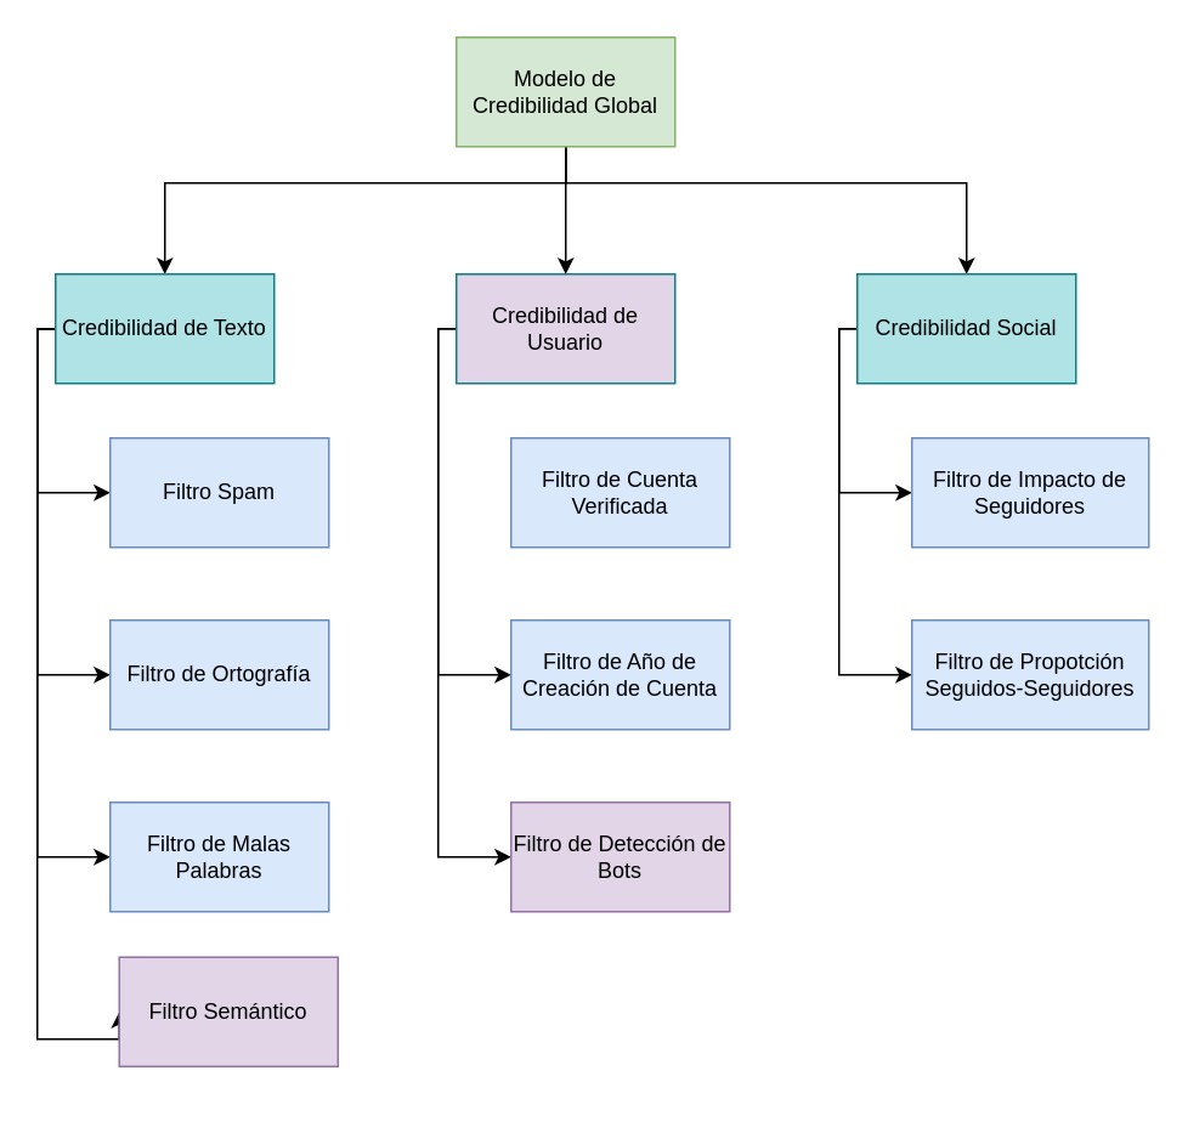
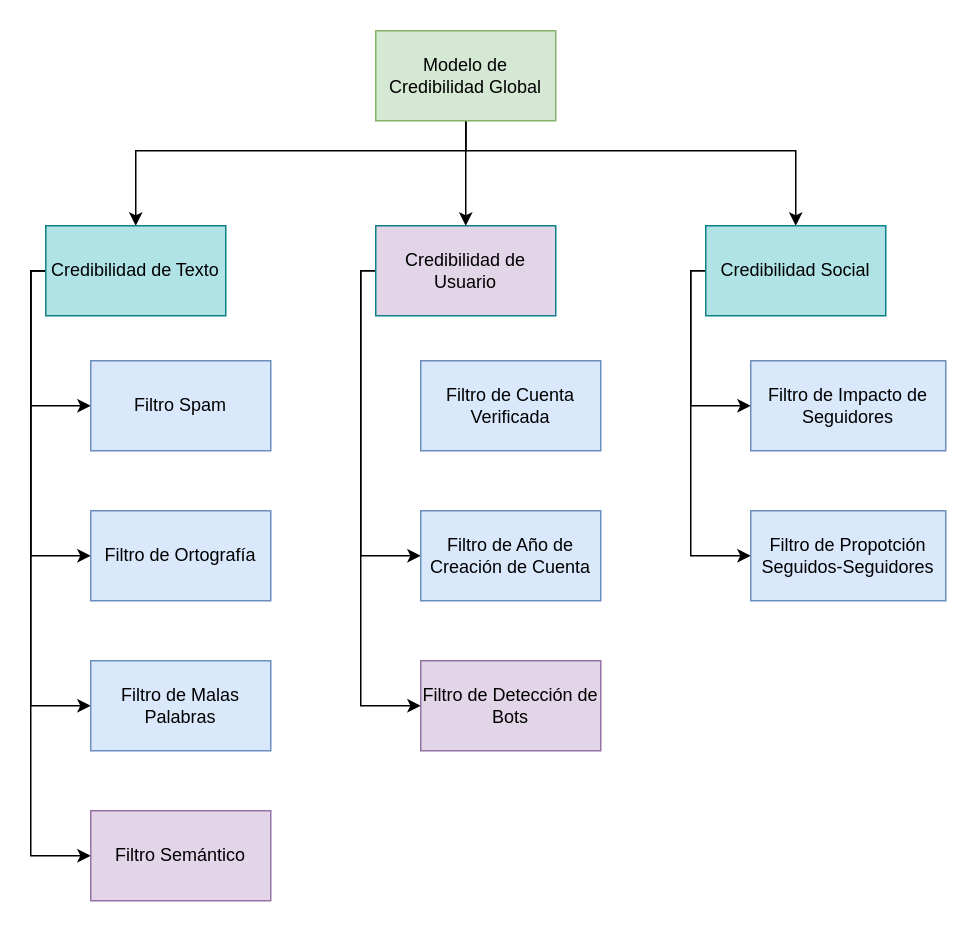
  <mxCell id="0" />
  <mxCell id="1" parent="0" />
  <mxCell id="2" style="edgeStyle=orthogonalEdgeStyle;rounded=0;orthogonalLoop=1;jettySize=auto;html=1;entryX=0;entryY=0.5;entryDx=0;entryDy=0;" edge="1" parent="1" source="4" target="22"><mxGeometry relative="1" as="geometry"><Array as="points"><mxPoint x="240" y="180" /><mxPoint x="240" y="370" /></Array></mxGeometry></mxCell>
  <mxCell id="3" style="edgeStyle=orthogonalEdgeStyle;rounded=0;orthogonalLoop=1;jettySize=auto;html=1;entryX=0;entryY=0.5;entryDx=0;entryDy=0;" edge="1" parent="1" source="4" target="23"><mxGeometry relative="1" as="geometry"><Array as="points"><mxPoint x="240" y="180" /><mxPoint x="240" y="470" /></Array></mxGeometry></mxCell>
  <mxCell id="4" value="Credibilidad de Usuario" style="rounded=0;whiteSpace=wrap;html=1;fillColor=#e1d5e7;strokeColor=#0e8088;" vertex="1" parent="1"><mxGeometry x="250" y="150" width="120" height="60" as="geometry" /></mxCell>
  <mxCell id="5" style="edgeStyle=orthogonalEdgeStyle;rounded=0;orthogonalLoop=1;jettySize=auto;html=1;entryX=0.5;entryY=0;entryDx=0;entryDy=0;" edge="1" parent="1" source="8" target="4"><mxGeometry relative="1" as="geometry" /></mxCell>
  <mxCell id="6" style="edgeStyle=orthogonalEdgeStyle;rounded=0;orthogonalLoop=1;jettySize=auto;html=1;" edge="1" parent="1" source="8" target="13"><mxGeometry relative="1" as="geometry"><Array as="points"><mxPoint x="310" y="100" /><mxPoint x="90" y="100" /></Array></mxGeometry></mxCell>
  <mxCell id="7" style="edgeStyle=orthogonalEdgeStyle;rounded=0;orthogonalLoop=1;jettySize=auto;html=1;entryX=0.5;entryY=0;entryDx=0;entryDy=0;" edge="1" parent="1" source="8" target="16"><mxGeometry relative="1" as="geometry"><Array as="points"><mxPoint x="310" y="100" /><mxPoint x="530" y="100" /></Array></mxGeometry></mxCell>
  <mxCell id="8" value="Modelo de Credibilidad Global" style="rounded=0;whiteSpace=wrap;html=1;fillColor=#d5e8d4;strokeColor=#82b366;" vertex="1" parent="1"><mxGeometry x="250" y="20" width="120" height="60" as="geometry" /></mxCell>
  <mxCell id="9" style="edgeStyle=orthogonalEdgeStyle;rounded=0;orthogonalLoop=1;jettySize=auto;html=1;entryX=0;entryY=0.5;entryDx=0;entryDy=0;" edge="1" parent="1" source="13" target="17"><mxGeometry relative="1" as="geometry"><Array as="points"><mxPoint x="20" y="180" /><mxPoint x="20" y="270" /></Array></mxGeometry></mxCell>
  <mxCell id="10" style="edgeStyle=orthogonalEdgeStyle;rounded=0;orthogonalLoop=1;jettySize=auto;html=1;entryX=0;entryY=0.5;entryDx=0;entryDy=0;" edge="1" parent="1" source="13" target="18"><mxGeometry relative="1" as="geometry"><Array as="points"><mxPoint x="20" y="180" /><mxPoint x="20" y="370" /></Array></mxGeometry></mxCell>
  <mxCell id="11" style="edgeStyle=orthogonalEdgeStyle;rounded=0;orthogonalLoop=1;jettySize=auto;html=1;entryX=0;entryY=0.5;entryDx=0;entryDy=0;" edge="1" parent="1" source="13" target="19"><mxGeometry relative="1" as="geometry"><Array as="points"><mxPoint x="20" y="180" /><mxPoint x="20" y="470" /></Array></mxGeometry></mxCell>
  <mxCell id="12" style="edgeStyle=orthogonalEdgeStyle;rounded=0;orthogonalLoop=1;jettySize=auto;html=1;entryX=0;entryY=0.5;entryDx=0;entryDy=0;" edge="1" parent="1" source="13" target="20"><mxGeometry relative="1" as="geometry"><Array as="points"><mxPoint x="20" y="180" /><mxPoint x="20" y="570" /></Array></mxGeometry></mxCell>
  <mxCell id="13" value="Credibilidad de Texto" style="rounded=0;whiteSpace=wrap;html=1;fillColor=#b0e3e6;strokeColor=#0e8088;" vertex="1" parent="1"><mxGeometry x="30" y="150" width="120" height="60" as="geometry" /></mxCell>
  <mxCell id="14" style="edgeStyle=orthogonalEdgeStyle;rounded=0;orthogonalLoop=1;jettySize=auto;html=1;entryX=0;entryY=0.5;entryDx=0;entryDy=0;" edge="1" parent="1" source="16" target="24"><mxGeometry relative="1" as="geometry"><Array as="points"><mxPoint x="460" y="180" /><mxPoint x="460" y="270" /></Array></mxGeometry></mxCell>
  <mxCell id="15" style="edgeStyle=orthogonalEdgeStyle;rounded=0;orthogonalLoop=1;jettySize=auto;html=1;entryX=0;entryY=0.5;entryDx=0;entryDy=0;" edge="1" parent="1" source="16" target="25"><mxGeometry relative="1" as="geometry"><Array as="points"><mxPoint x="460" y="180" /><mxPoint x="460" y="370" /></Array></mxGeometry></mxCell>
  <mxCell id="16" value="Credibilidad Social" style="rounded=0;whiteSpace=wrap;html=1;fillColor=#b0e3e6;strokeColor=#0e8088;" vertex="1" parent="1"><mxGeometry x="470" y="150" width="120" height="60" as="geometry" /></mxCell>
  <mxCell id="17" value="Filtro Spam" style="rounded=0;whiteSpace=wrap;html=1;fillColor=#dae8fc;strokeColor=#6c8ebf;" vertex="1" parent="1"><mxGeometry x="60" y="240" width="120" height="60" as="geometry" /></mxCell>
  <mxCell id="18" value="Filtro de Ortografía" style="rounded=0;whiteSpace=wrap;html=1;fillColor=#dae8fc;strokeColor=#6c8ebf;" vertex="1" parent="1"><mxGeometry x="60" y="340" width="120" height="60" as="geometry" /></mxCell>
  <mxCell id="19" value="Filtro de Malas Palabras" style="rounded=0;whiteSpace=wrap;html=1;fillColor=#dae8fc;strokeColor=#6c8ebf;" vertex="1" parent="1"><mxGeometry x="60" y="440" width="120" height="60" as="geometry" /></mxCell>
- <mxCell id="20" value="Filtro Semántico" style="rounded=0;whiteSpace=wrap;html=1;fillColor=#e1d5e7;strokeColor=#9673a6;" vertex="1" parent="1"><mxGeometry x="65" y="525" width="120" height="60" as="geometry" /></mxCell>
+ <mxCell id="20" value="Filtro Semántico" style="rounded=0;whiteSpace=wrap;html=1;fillColor=#e1d5e7;strokeColor=#9673a6;" vertex="1" parent="1"><mxGeometry x="60" y="540" width="120" height="60" as="geometry" /></mxCell>
  <mxCell id="21" value="Filtro de Cuenta Verificada" style="rounded=0;whiteSpace=wrap;html=1;fillColor=#dae8fc;strokeColor=#6c8ebf;" vertex="1" parent="1"><mxGeometry x="280" y="240" width="120" height="60" as="geometry" /></mxCell>
  <mxCell id="22" value="Filtro de Año de Creación de Cuenta" style="rounded=0;whiteSpace=wrap;html=1;fillColor=#dae8fc;strokeColor=#6c8ebf;" vertex="1" parent="1"><mxGeometry x="280" y="340" width="120" height="60" as="geometry" /></mxCell>
  <mxCell id="23" value="Filtro de Detección de Bots" style="rounded=0;whiteSpace=wrap;html=1;fillColor=#e1d5e7;strokeColor=#9673a6;" vertex="1" parent="1"><mxGeometry x="280" y="440" width="120" height="60" as="geometry" /></mxCell>
  <mxCell id="24" value="Filtro de Impacto de Seguidores" style="rounded=0;whiteSpace=wrap;html=1;fillColor=#dae8fc;strokeColor=#6c8ebf;" vertex="1" parent="1"><mxGeometry x="500" y="240" width="130" height="60" as="geometry" /></mxCell>
  <mxCell id="25" value="Filtro de Propotción Seguidos-Seguidores" style="rounded=0;whiteSpace=wrap;html=1;fillColor=#dae8fc;strokeColor=#6c8ebf;" vertex="1" parent="1"><mxGeometry x="500" y="340" width="130" height="60" as="geometry" /></mxCell>
